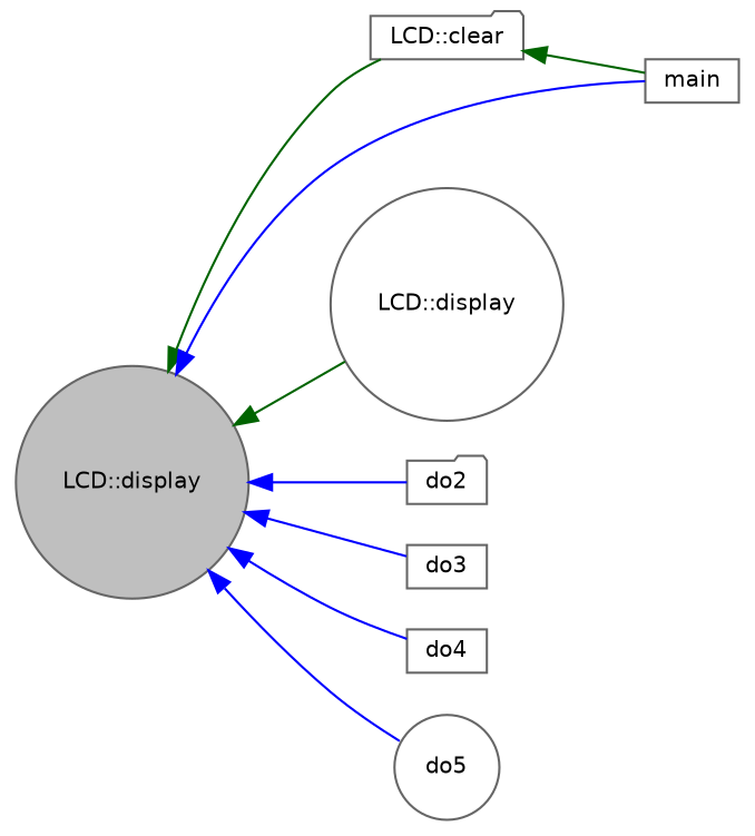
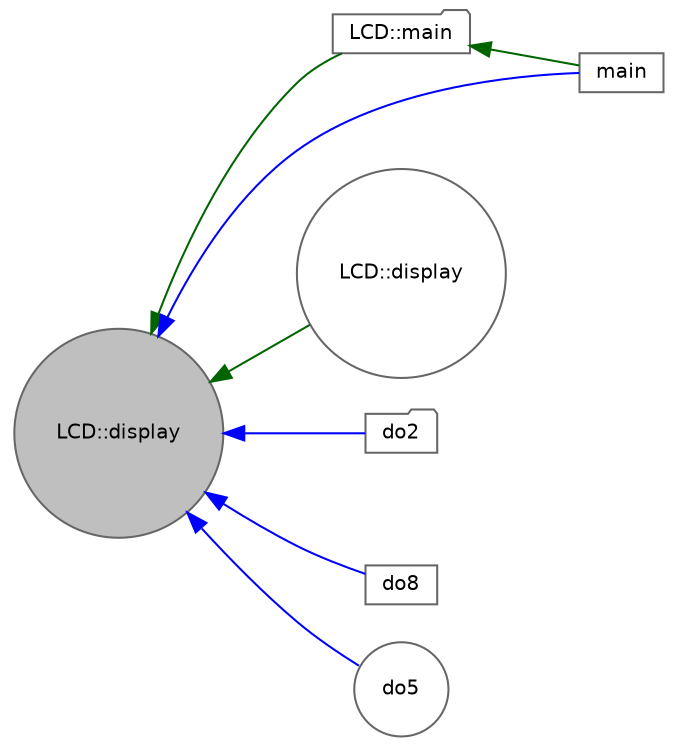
  digraph {
    rankdir=LR
    node [color=gray40 fillcolor=white fontname=Helvetica fontsize=10 shape=circle style=filled]
    edge [color=blue dir=back fontname=Helvetica fontsize=10 labelfontname=Helvetica labelfontsize=10 style=solid]
    n1 [fillcolor=grey75 fontcolor=black height=0.2 label="LCD::display" width=0.4]
-   n2 [height=0.2 label="LCD::clear" shape=folder width=0.4]
+   n2 [height=0.2 label="LCD::main" shape=folder width=0.4]
    n3 [height=0.2 label=main shape=box width=0.4]
    n4 [height=0.2 label="LCD::display" width=0.4]
    n5 [height=0.2 label=do2 shape=folder width=0.4]
-   n6 [height=0.2 label=do3 shape=box width=0.4]
-   n7 [height=0.2 label=do4 shape=box width=0.4]
+   n7 [height=0.2 label=do8 shape=box width=0.4]
    n8 [height=0.2 label=do5 width=0.4]
    n1 -> n2 [color=darkgreen]
    n1 -> n3
    n1 -> n4 [color=darkgreen]
    n1 -> n5
-   n1 -> n6
    n1 -> n7
    n1 -> n8
    n2 -> n3 [color=darkgreen]
  }
